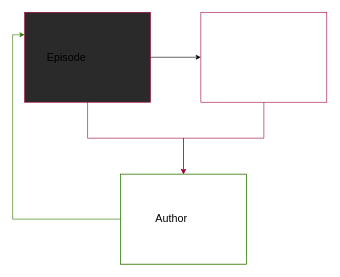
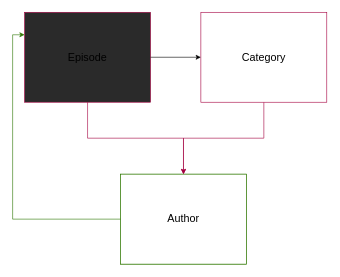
  <mxCell id="0" />
  <mxCell id="1" parent="0" />
  <mxCell id="2" value="" style="group;fillColor=#2a2a2a;strokeWidth=14;" vertex="1" connectable="0" parent="1"><mxGeometry x="40" y="20" width="210" height="150" as="geometry" /></mxCell>
  <mxCell id="3" value="" style="rounded=0;whiteSpace=wrap;html=1;strokeColor=#A50040;fontColor=#ffffff;fillColor=none;" vertex="1" parent="2"><mxGeometry width="210" height="150" as="geometry" /></mxCell>
- <mxCell id="4" value="Episode" style="text;html=1;strokeColor=none;fillColor=none;align=center;verticalAlign=middle;whiteSpace=wrap;rounded=0;fontSize=18;" vertex="1" parent="2"><mxGeometry x="26.79" y="47.5" width="86.43" height="55" as="geometry" /></mxCell>
+ <mxCell id="4" value="Episode" style="text;html=1;strokeColor=none;fillColor=none;align=center;verticalAlign=middle;whiteSpace=wrap;rounded=0;fontSize=18;" vertex="1" parent="2"><mxGeometry x="61.79" y="47.5" width="86.43" height="55" as="geometry" /></mxCell>
  <mxCell id="5" style="edgeStyle=orthogonalEdgeStyle;rounded=0;orthogonalLoop=1;jettySize=auto;html=1;fontSize=18;fillColor=#d80073;strokeColor=#A50040;" edge="1" parent="1" source="6" target="10"><mxGeometry relative="1" as="geometry" /></mxCell>
  <mxCell id="6" value="" style="rounded=0;whiteSpace=wrap;html=1;strokeColor=#A50040;fontColor=#ffffff;" vertex="1" parent="1"><mxGeometry x="334" y="20" width="210" height="150" as="geometry" /></mxCell>
  <mxCell id="7" value="" style="group;verticalAlign=top;" vertex="1" connectable="0" parent="1"><mxGeometry x="334" y="20" width="210" height="150" as="geometry" /></mxCell>
+ <mxCell id="8" value="Category" style="text;html=1;strokeColor=none;fillColor=none;align=center;verticalAlign=middle;whiteSpace=wrap;rounded=0;fontSize=18;" vertex="1" parent="7"><mxGeometry x="61.79" y="47.5" width="86.43" height="55" as="geometry" /></mxCell>
  <mxCell id="9" value="" style="group;fillColor=#60a917;strokeColor=#2D7600;fontColor=#ffffff;" vertex="1" connectable="0" parent="1"><mxGeometry x="200" y="290" width="210" height="150" as="geometry" /></mxCell>
  <mxCell id="10" value="" style="rounded=0;whiteSpace=wrap;html=1;strokeColor=#2D7600;fontColor=#ffffff;" vertex="1" parent="9"><mxGeometry width="210" height="150" as="geometry" /></mxCell>
- <mxCell id="11" value="Author" style="text;html=1;strokeColor=none;fillColor=none;align=center;verticalAlign=middle;whiteSpace=wrap;rounded=0;fontSize=18;" vertex="1" parent="9"><mxGeometry x="41.79" y="47.5" width="86.43" height="55" as="geometry" /></mxCell>
+ <mxCell id="11" value="Author" style="text;html=1;strokeColor=none;fillColor=none;align=center;verticalAlign=middle;whiteSpace=wrap;rounded=0;fontSize=18;" vertex="1" parent="9"><mxGeometry x="61.79" y="47.5" width="86.43" height="55" as="geometry" /></mxCell>
  <mxCell id="12" style="edgeStyle=orthogonalEdgeStyle;rounded=0;orthogonalLoop=1;jettySize=auto;html=1;entryX=0.5;entryY=0;entryDx=0;entryDy=0;fontSize=18;fillColor=#d80073;strokeColor=#A50040;" edge="1" parent="1" source="3" target="10"><mxGeometry relative="1" as="geometry" /></mxCell>
  <mxCell id="13" style="edgeStyle=orthogonalEdgeStyle;rounded=0;orthogonalLoop=1;jettySize=auto;html=1;entryX=0;entryY=0.5;entryDx=0;entryDy=0;fontSize=18;" edge="1" parent="1" source="3" target="6"><mxGeometry relative="1" as="geometry" /></mxCell>
  <mxCell id="14" style="edgeStyle=orthogonalEdgeStyle;rounded=0;orthogonalLoop=1;jettySize=auto;html=1;entryX=0;entryY=0.25;entryDx=0;entryDy=0;fontSize=18;fillColor=#60a917;strokeColor=#2D7600;" edge="1" parent="1" source="10" target="3"><mxGeometry relative="1" as="geometry"><Array as="points"><mxPoint x="20" y="365" /><mxPoint x="20" y="57" /></Array></mxGeometry></mxCell>
